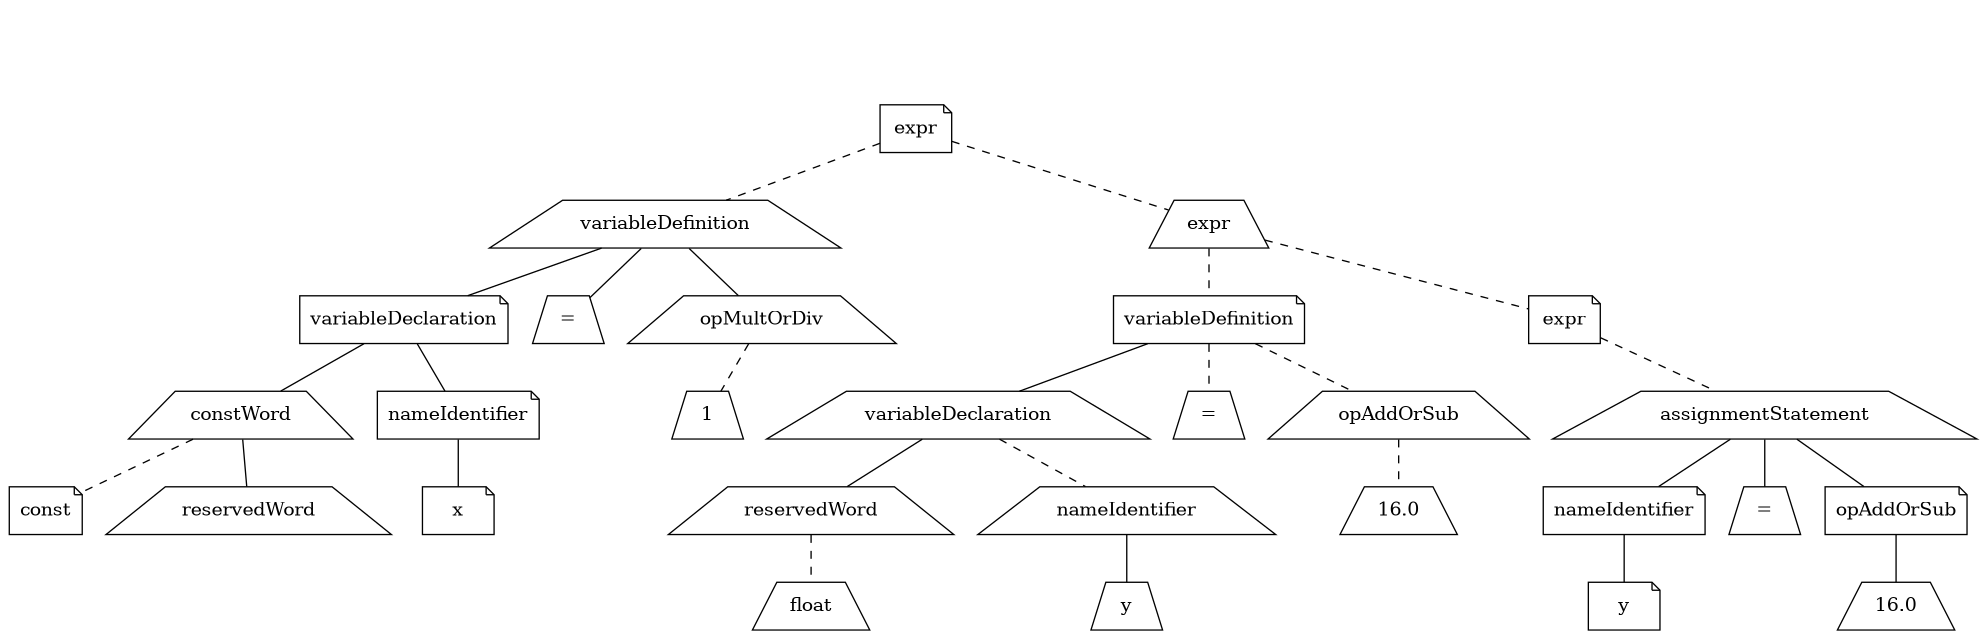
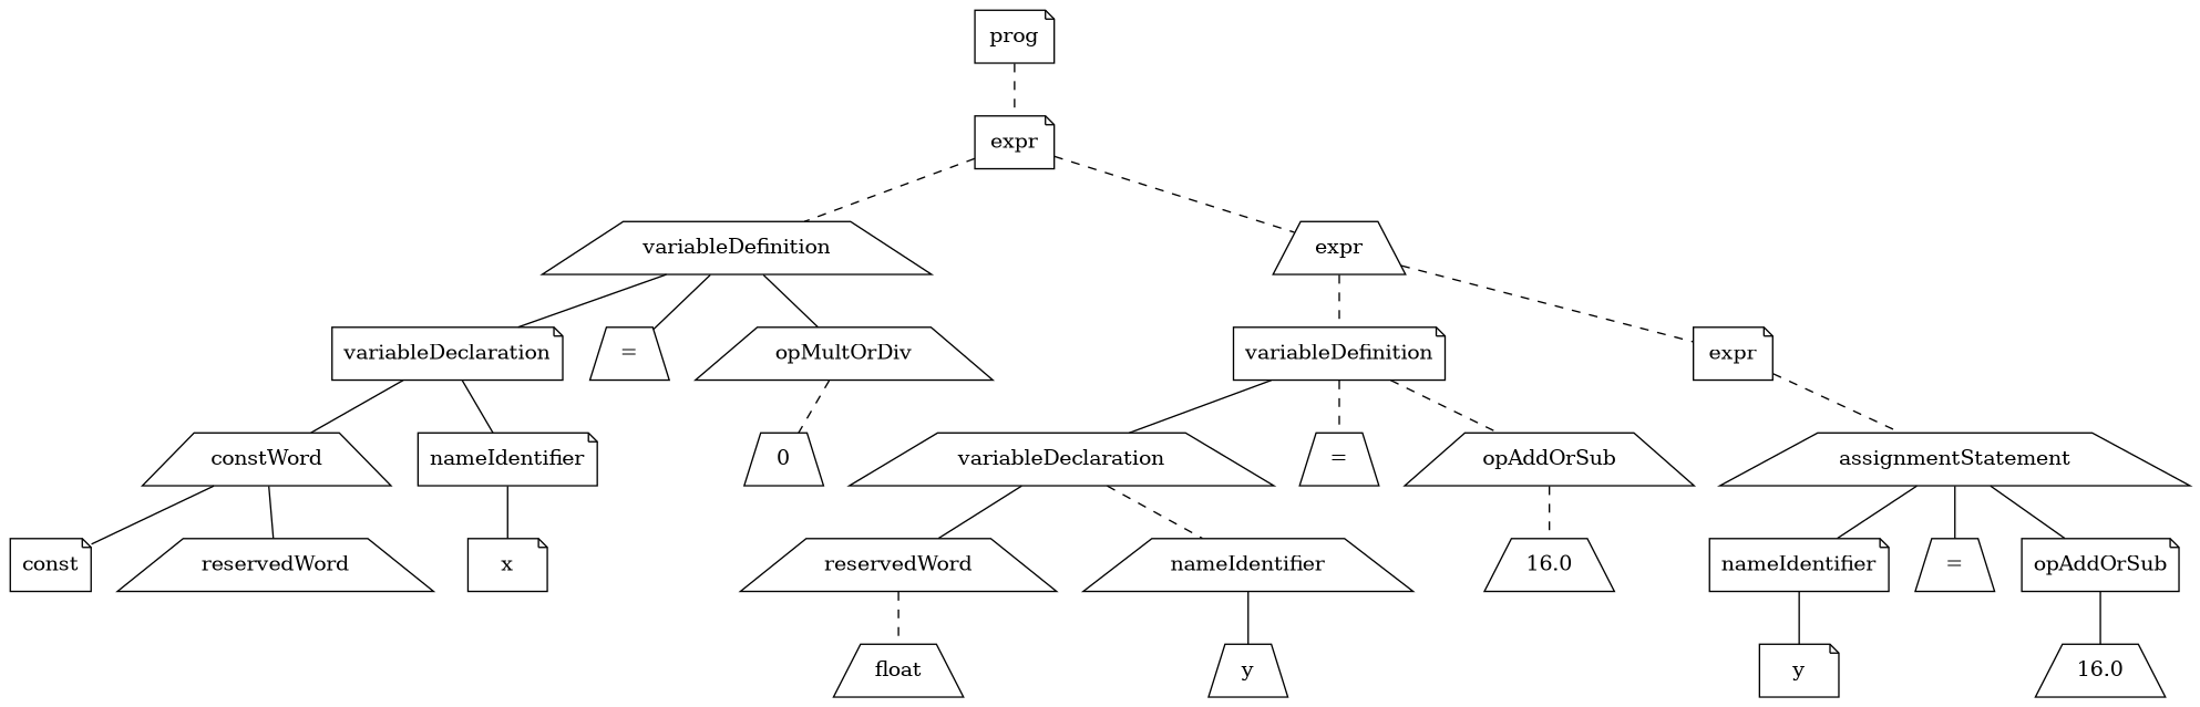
  graph {
    node [shape=trapezium]
    edge [style=solid]
+   n1 [label=prog shape=note]
    n2 [label=expr shape=note]
    n3 [label=variableDefinition]
    n4 [label=expr]
    n5 [label=variableDeclaration shape=note]
    n6 [label="="]
    n7 [label=opMultOrDiv]
    n8 [label=variableDefinition shape=note]
    n9 [label=expr shape=note]
    n10 [label=constWord]
    n11 [label=nameIdentifier shape=note]
-   n12 [label=1]
+   n12 [label=0]
    n13 [label=const shape=note]
    n14 [label=reservedWord]
    n15 [label=x shape=note]
    n16 [label=variableDeclaration]
    n17 [label="="]
    n18 [label=opAddOrSub]
    n19 [label=assignmentStatement]
    n20 [label=reservedWord]
    n21 [label=nameIdentifier]
    n22 [label=16.0]
    n23 [label=float]
    n24 [label=y]
    n25 [label=nameIdentifier shape=note]
    n26 [label="="]
    n27 [label=opAddOrSub shape=note]
    n28 [label=y shape=note]
    n29 [label=16.0]
+   n1 -- n2 [style=dashed]
    n2 -- n3 [style=dashed]
    n2 -- n4 [style=dashed]
    n3 -- n5
    n3 -- n6
    n3 -- n7
    n4 -- n8 [style=dashed]
    n4 -- n9 [style=dashed]
    n5 -- n10
    n5 -- n11
    n7 -- n12 [style=dashed]
    n8 -- n16
    n8 -- n17 [style=dashed]
    n8 -- n18 [style=dashed]
    n9 -- n19 [style=dashed]
-   n10 -- n13 [style=dashed]
+   n10 -- n13
    n10 -- n14
    n11 -- n15
    n16 -- n20
    n16 -- n21 [style=dashed]
    n18 -- n22 [style=dashed]
    n19 -- n25
    n19 -- n26
    n19 -- n27
    n20 -- n23 [style=dashed]
    n21 -- n24
    n25 -- n28
    n27 -- n29
  }
